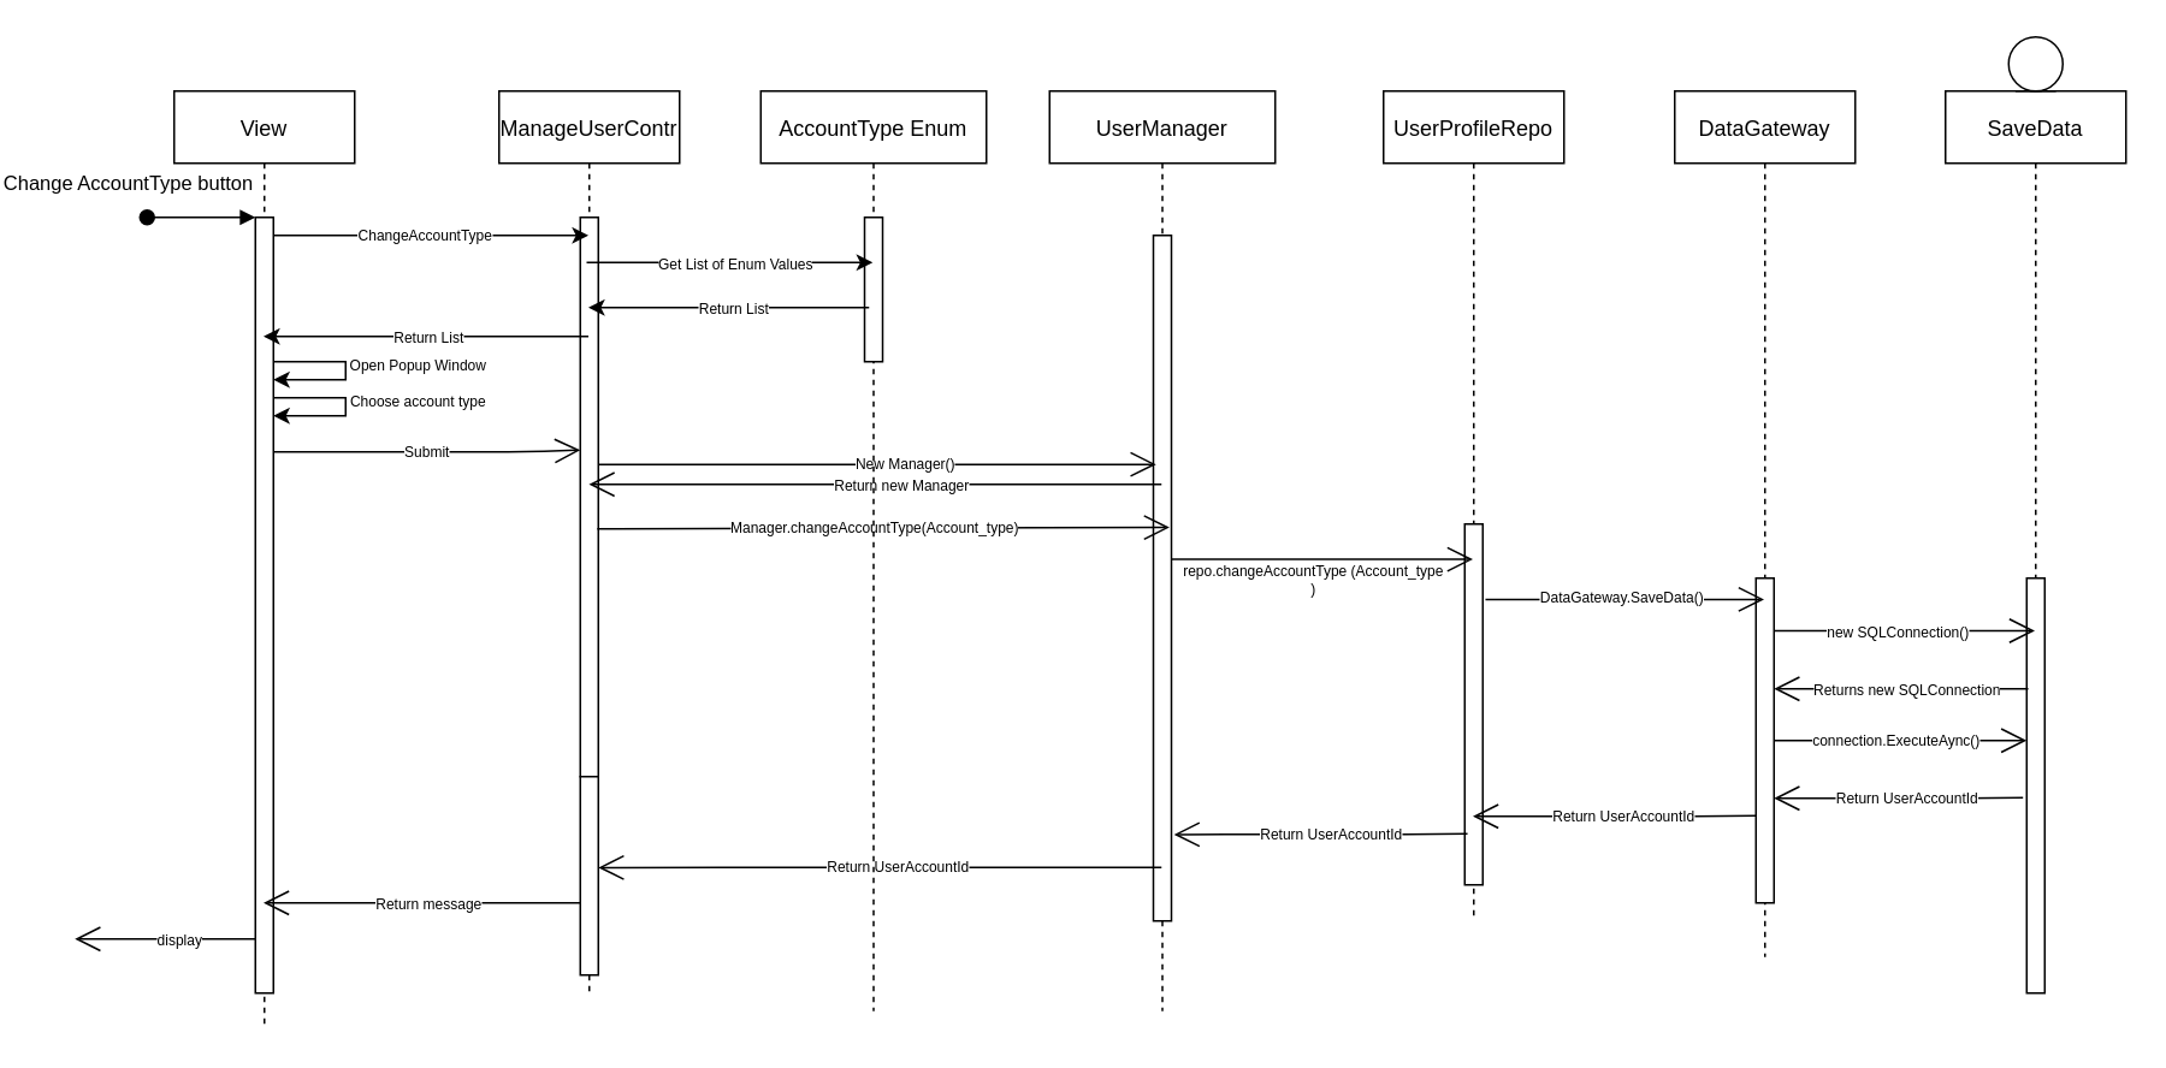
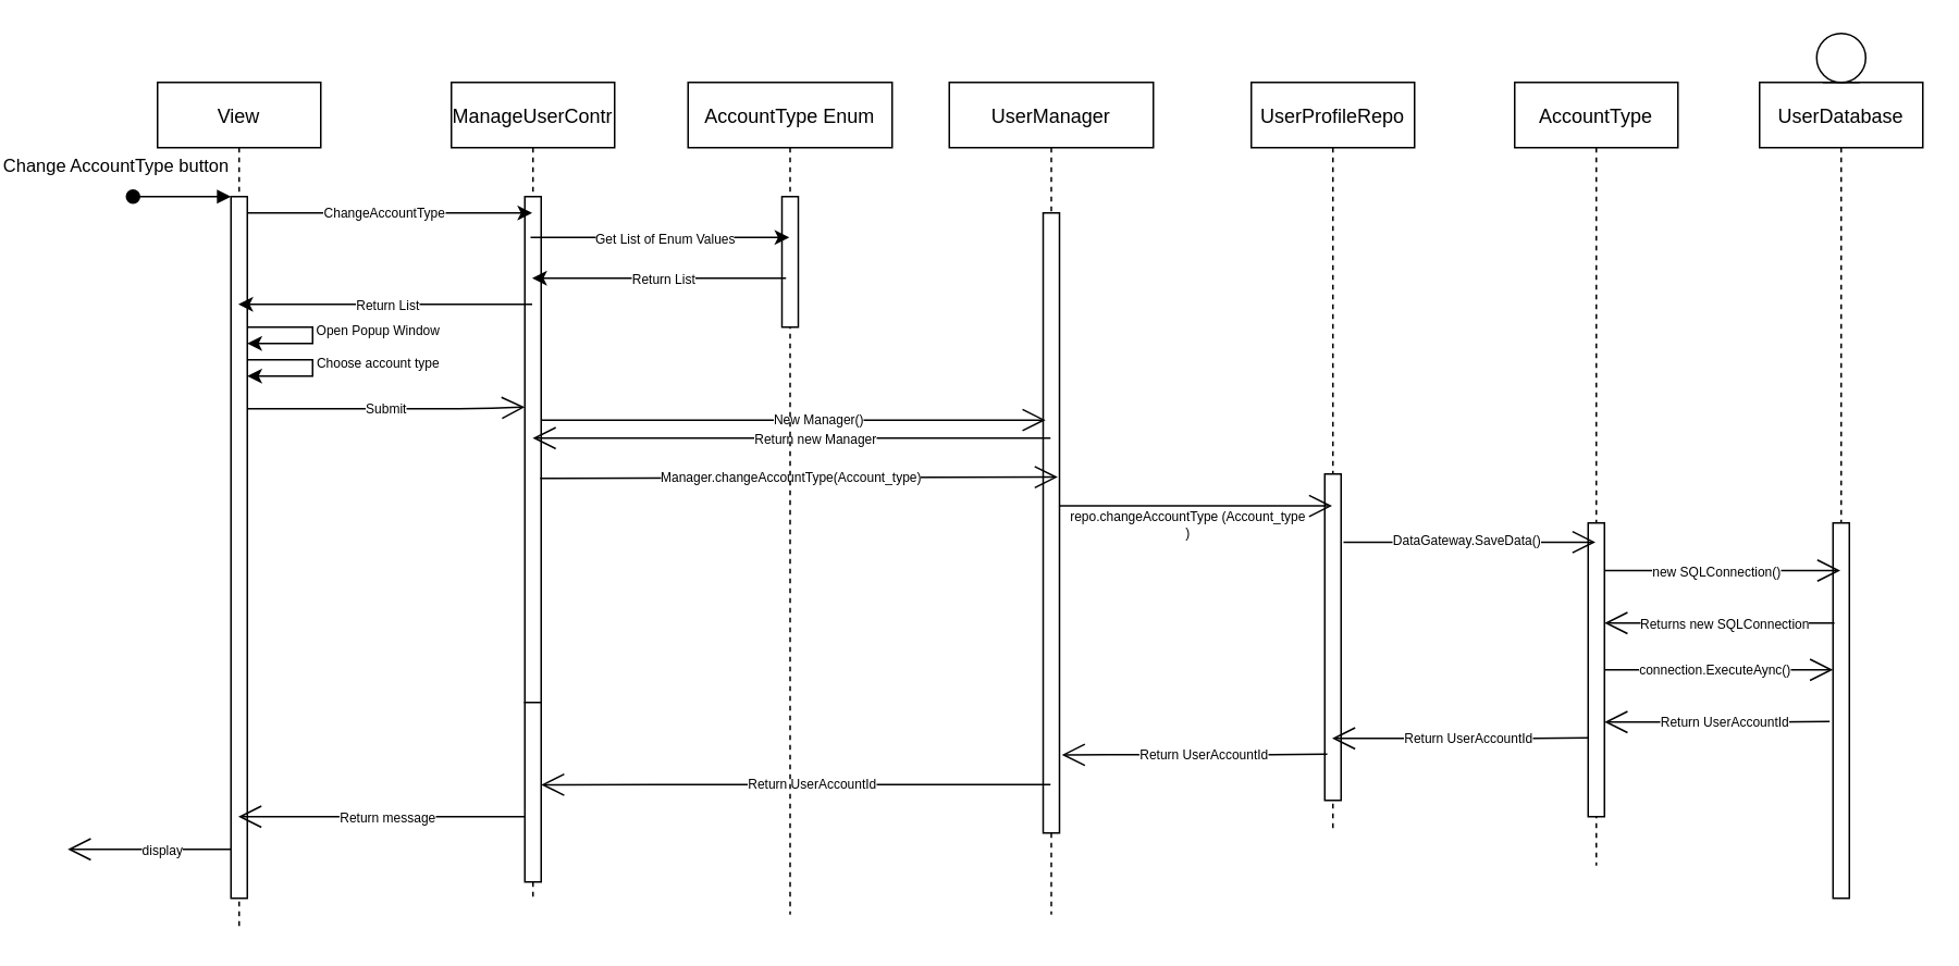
  <mxCell id="0" />
  <mxCell id="1" parent="0" />
  <mxCell id="2" value="View" style="shape=umlLifeline;perimeter=lifelinePerimeter;container=1;collapsible=0;recursiveResize=0;rounded=0;shadow=0;strokeWidth=1;" parent="1" vertex="1"><mxGeometry x="75" y="50" width="100" height="520" as="geometry" /></mxCell>
  <mxCell id="3" value="" style="points=[];perimeter=orthogonalPerimeter;rounded=0;shadow=0;strokeWidth=1;" parent="2" vertex="1"><mxGeometry x="45" y="70" width="10" height="430" as="geometry" /></mxCell>
  <mxCell id="4" value="Change AccountType button" style="verticalAlign=bottom;startArrow=oval;endArrow=block;startSize=8;shadow=0;strokeWidth=1;" parent="2" target="3" edge="1"><mxGeometry x="-1" y="14" relative="1" as="geometry"><mxPoint x="-15" y="70" as="sourcePoint" /><mxPoint x="-10" y="4" as="offset" /></mxGeometry></mxCell>
  <mxCell id="5" value="ManageUserContr" style="shape=umlLifeline;perimeter=lifelinePerimeter;container=1;collapsible=0;recursiveResize=0;rounded=0;shadow=0;strokeWidth=1;" parent="1" vertex="1"><mxGeometry x="255" y="50" width="100" height="500" as="geometry" /></mxCell>
  <mxCell id="6" value="" style="points=[];perimeter=orthogonalPerimeter;rounded=0;shadow=0;strokeWidth=1;" parent="5" vertex="1"><mxGeometry x="45" y="70" width="10" height="310" as="geometry" /></mxCell>
  <mxCell id="7" value="UserManager" style="shape=umlLifeline;perimeter=lifelinePerimeter;container=1;collapsible=0;recursiveResize=0;rounded=0;shadow=0;strokeWidth=1;" parent="1" vertex="1"><mxGeometry x="560" y="50" width="125" height="510" as="geometry" /></mxCell>
  <mxCell id="8" value="" style="points=[];perimeter=orthogonalPerimeter;rounded=0;shadow=0;strokeWidth=1;" parent="7" vertex="1"><mxGeometry x="57.5" y="80" width="10" height="380" as="geometry" /></mxCell>
- <mxCell id="9" value="DataGateway" style="shape=umlLifeline;perimeter=lifelinePerimeter;container=1;collapsible=0;recursiveResize=0;rounded=0;shadow=0;strokeWidth=1;" parent="1" vertex="1"><mxGeometry x="906.34" y="50" width="100" height="480" as="geometry" /></mxCell>
+ <mxCell id="9" value="AccountType" style="shape=umlLifeline;perimeter=lifelinePerimeter;container=1;collapsible=0;recursiveResize=0;rounded=0;shadow=0;strokeWidth=1;" parent="1" vertex="1"><mxGeometry x="906.34" y="50" width="100" height="480" as="geometry" /></mxCell>
  <mxCell id="10" value="" style="endArrow=open;endFill=1;endSize=12;html=1;fontSize=6;" parent="1" edge="1" source="3"><mxGeometry width="160" relative="1" as="geometry"><mxPoint x="124.65" y="234.38" as="sourcePoint" /><mxPoint x="300" y="249" as="targetPoint" /><Array as="points"><mxPoint x="270" y="250" /></Array></mxGeometry></mxCell>
  <mxCell id="11" value="&lt;font style=&quot;font-size: 8px&quot;&gt;Submit&lt;/font&gt;" style="edgeLabel;html=1;align=center;verticalAlign=middle;resizable=0;points=[];fontSize=6;" parent="10" vertex="1" connectable="0"><mxGeometry x="-0.821" y="1" relative="1" as="geometry"><mxPoint x="69.46" y="0.59" as="offset" /></mxGeometry></mxCell>
  <mxCell id="12" value="" style="points=[];perimeter=orthogonalPerimeter;rounded=0;shadow=0;strokeWidth=1;" parent="1" vertex="1"><mxGeometry x="300" y="430" width="10" height="110" as="geometry" /></mxCell>
  <mxCell id="13" value="" style="endArrow=open;endFill=1;endSize=12;html=1;fontSize=6;" parent="1" source="3" edge="1"><mxGeometry width="160" relative="1" as="geometry"><mxPoint x="117" y="520" as="sourcePoint" /><mxPoint y="520" as="targetPoint" x="20" /><Array as="points"><mxPoint x="90" y="520" /><mxPoint x="70" y="520" /><mxPoint x="30" y="520" /></Array></mxGeometry></mxCell>
  <mxCell id="14" value="display" style="edgeLabel;html=1;align=center;verticalAlign=middle;resizable=0;points=[];fontSize=8;" parent="13" vertex="1" connectable="0"><mxGeometry x="-0.312" y="1" relative="1" as="geometry"><mxPoint x="-9" y="-1" as="offset" /></mxGeometry></mxCell>
  <mxCell id="15" value="" style="endArrow=open;endFill=1;endSize=12;html=1;fontSize=6;exitX=0.941;exitY=0.557;exitDx=0;exitDy=0;exitPerimeter=0;entryX=0.894;entryY=0.426;entryDx=0;entryDy=0;entryPerimeter=0;" parent="1" source="6" target="8" edge="1"><mxGeometry width="160" relative="1" as="geometry"><mxPoint x="318.99" y="250.48" as="sourcePoint" /><mxPoint x="497" y="250.48" as="targetPoint" /></mxGeometry></mxCell>
  <mxCell id="16" value="Manager.changeAccountType(Account_type)" style="edgeLabel;html=1;align=center;verticalAlign=middle;resizable=0;points=[];fontSize=8;" parent="15" vertex="1" connectable="0"><mxGeometry x="-0.072" y="1" relative="1" as="geometry"><mxPoint x="6" as="offset" /></mxGeometry></mxCell>
  <mxCell id="17" value="" style="endArrow=open;endFill=1;endSize=12;html=1;" parent="1" edge="1"><mxGeometry width="160" relative="1" as="geometry"><mxPoint x="622" y="268" as="sourcePoint" /><mxPoint x="304.81" y="268" as="targetPoint" /><Array as="points"><mxPoint x="340" y="268" /></Array></mxGeometry></mxCell>
  <mxCell id="18" value="&lt;font style=&quot;font-size: 8px&quot;&gt;Return new Manager&lt;/font&gt;" style="edgeLabel;html=1;align=center;verticalAlign=middle;resizable=0;points=[];" parent="17" vertex="1" connectable="0"><mxGeometry x="-0.104" y="1" relative="1" as="geometry"><mxPoint x="-2.98" y="-2" as="offset" /></mxGeometry></mxCell>
  <mxCell id="19" value="" style="endArrow=open;endFill=1;endSize=12;html=1;fontSize=6;entryX=0.147;entryY=0.334;entryDx=0;entryDy=0;entryPerimeter=0;" parent="1" source="6" target="8" edge="1"><mxGeometry width="160" relative="1" as="geometry"><mxPoint x="310" y="242" as="sourcePoint" /><mxPoint x="617.5" y="242" as="targetPoint" /><Array as="points"><mxPoint x="510" y="257" /></Array></mxGeometry></mxCell>
  <mxCell id="20" value="New Manager()" style="edgeLabel;html=1;align=center;verticalAlign=middle;resizable=0;points=[];fontSize=8;" vertex="1" connectable="0" parent="19"><mxGeometry x="-0.48" y="1" relative="1" as="geometry"><mxPoint x="89" as="offset" /></mxGeometry></mxCell>
- <mxCell id="21" value="SaveData" style="shape=umlLifeline;perimeter=lifelinePerimeter;container=1;collapsible=0;recursiveResize=0;rounded=0;shadow=0;strokeWidth=1;" parent="1" vertex="1"><mxGeometry x="1056.34" y="50" width="100" height="500" as="geometry" /></mxCell>
+ <mxCell id="21" value="UserDatabase" style="shape=umlLifeline;perimeter=lifelinePerimeter;container=1;collapsible=0;recursiveResize=0;rounded=0;shadow=0;strokeWidth=1;" parent="1" vertex="1"><mxGeometry x="1056.34" y="50" width="100" height="500" as="geometry" /></mxCell>
  <mxCell id="22" value="" style="points=[];perimeter=orthogonalPerimeter;rounded=0;shadow=0;strokeWidth=1;" parent="21" vertex="1"><mxGeometry x="45" y="270" width="10" height="230" as="geometry" /></mxCell>
  <mxCell id="23" value="" style="ellipse;shape=umlEntity;whiteSpace=wrap;html=1;" parent="1" vertex="1"><mxGeometry x="1091.34" y="20" width="30" height="30" as="geometry" /></mxCell>
  <mxCell id="24" value="" style="endArrow=open;endFill=1;endSize=12;html=1;fontSize=8;exitX=1.01;exitY=0.137;exitDx=0;exitDy=0;exitPerimeter=0;" parent="1" edge="1"><mxGeometry width="160" relative="1" as="geometry"><mxPoint x="961.44" y="349.18" as="sourcePoint" /><mxPoint x="1105.84" y="349.18" as="targetPoint" /></mxGeometry></mxCell>
  <mxCell id="25" value="new SQLConnection()" style="edgeLabel;html=1;align=center;verticalAlign=middle;resizable=0;points=[];fontSize=8;" parent="24" vertex="1" connectable="0"><mxGeometry x="-0.065" relative="1" as="geometry"><mxPoint as="offset" /></mxGeometry></mxCell>
  <mxCell id="26" value="" style="endArrow=open;endFill=1;endSize=12;html=1;fontSize=8;exitX=0.086;exitY=0.227;exitDx=0;exitDy=0;exitPerimeter=0;" parent="1" edge="1"><mxGeometry width="160" relative="1" as="geometry"><mxPoint x="1102.2" y="381.32" as="sourcePoint" /><mxPoint x="961.34" y="381.32" as="targetPoint" /></mxGeometry></mxCell>
  <mxCell id="27" value="Returns new SQLConnection" style="edgeLabel;html=1;align=center;verticalAlign=middle;resizable=0;points=[];fontSize=8;" parent="26" vertex="1" connectable="0"><mxGeometry x="-0.033" relative="1" as="geometry"><mxPoint as="offset" /></mxGeometry></mxCell>
  <mxCell id="28" value="" style="endArrow=open;endFill=1;endSize=12;html=1;fontSize=8;" parent="1" source="38" target="22" edge="1"><mxGeometry width="160" relative="1" as="geometry"><mxPoint x="776.34" y="410" as="sourcePoint" /><mxPoint x="1106.17" y="445" as="targetPoint" /><Array as="points"><mxPoint x="968.17" y="410" /><mxPoint x="1098.17" y="410" /></Array></mxGeometry></mxCell>
  <mxCell id="29" value="connection.ExecuteAync()" style="edgeLabel;html=1;align=center;verticalAlign=middle;resizable=0;points=[];fontSize=8;" parent="28" vertex="1" connectable="0"><mxGeometry x="-0.052" relative="1" as="geometry"><mxPoint x="1" y="-1" as="offset" /></mxGeometry></mxCell>
  <mxCell id="30" value="" style="endArrow=open;endFill=1;endSize=12;html=1;fontSize=8;exitX=-0.205;exitY=0.529;exitDx=0;exitDy=0;exitPerimeter=0;" parent="1" source="22" target="38" edge="1"><mxGeometry width="160" relative="1" as="geometry"><mxPoint x="1095" y="530" as="sourcePoint" /><mxPoint x="445" y="530" as="targetPoint" /><Array as="points"><mxPoint x="1055" y="442" /><mxPoint x="1015" y="442" /></Array></mxGeometry></mxCell>
  <mxCell id="31" value="Return UserAccountId" style="edgeLabel;html=1;align=center;verticalAlign=middle;resizable=0;points=[];fontSize=8;" parent="30" vertex="1" connectable="0"><mxGeometry x="-0.056" y="1" relative="1" as="geometry"><mxPoint x="0.54" y="-2" as="offset" /></mxGeometry></mxCell>
  <mxCell id="32" value="" style="endArrow=open;endFill=1;endSize=12;html=1;fontSize=6;" parent="1" source="12" target="2" edge="1"><mxGeometry width="160" relative="1" as="geometry"><mxPoint x="301" y="480" as="sourcePoint" /><mxPoint x="125" y="662" as="targetPoint" /><Array as="points"><mxPoint x="290" y="500" /><mxPoint x="240" y="500" /></Array></mxGeometry></mxCell>
  <mxCell id="33" value="&lt;font style=&quot;font-size: 8px&quot;&gt;Return message&lt;/font&gt;" style="edgeLabel;html=1;align=center;verticalAlign=middle;resizable=0;points=[];fontSize=8;" parent="32" vertex="1" connectable="0"><mxGeometry x="-0.064" y="1" relative="1" as="geometry"><mxPoint x="-2.4" y="-1" as="offset" /></mxGeometry></mxCell>
  <mxCell id="34" value="UserProfileRepo" style="shape=umlLifeline;perimeter=lifelinePerimeter;container=1;collapsible=0;recursiveResize=0;rounded=0;shadow=0;strokeWidth=1;" parent="1" vertex="1"><mxGeometry x="745" y="50" width="100" height="460" as="geometry" /></mxCell>
  <mxCell id="35" value="" style="points=[];perimeter=orthogonalPerimeter;rounded=0;shadow=0;strokeWidth=1;" parent="34" vertex="1"><mxGeometry x="45" y="240" width="10" height="200" as="geometry" /></mxCell>
  <mxCell id="36" value="" style="endArrow=open;endFill=1;endSize=12;html=1;fontSize=6;exitX=1.044;exitY=0.367;exitDx=0;exitDy=0;exitPerimeter=0;" parent="1" target="34" edge="1"><mxGeometry width="160" relative="1" as="geometry"><mxPoint x="627.5" y="309.58" as="sourcePoint" /><mxPoint x="804.06" y="309.58" as="targetPoint" /></mxGeometry></mxCell>
  <mxCell id="37" value="&lt;font style=&quot;font-size: 8px&quot;&gt;repo.changeAccountType (Account_type&lt;br&gt;)&lt;/font&gt;" style="edgeLabel;html=1;align=center;verticalAlign=middle;resizable=0;points=[];fontSize=8;" parent="36" vertex="1" connectable="0"><mxGeometry x="-0.072" y="1" relative="1" as="geometry"><mxPoint x="1" y="11.42" as="offset" /></mxGeometry></mxCell>
  <mxCell id="38" value="" style="points=[];perimeter=orthogonalPerimeter;rounded=0;shadow=0;strokeWidth=1;" parent="1" vertex="1"><mxGeometry x="951.34" y="320" width="10" height="180" as="geometry" /></mxCell>
  <mxCell id="39" value="" style="endArrow=open;endFill=1;endSize=12;html=1;fontSize=8;exitX=1.148;exitY=0.139;exitDx=0;exitDy=0;exitPerimeter=0;" parent="1" edge="1"><mxGeometry width="160" relative="1" as="geometry"><mxPoint x="801.48" y="331.8" as="sourcePoint" /><mxPoint x="955.84" y="331.8" as="targetPoint" /><Array as="points" /></mxGeometry></mxCell>
  <mxCell id="40" value="DataGateway.SaveData()" style="edgeLabel;html=1;align=center;verticalAlign=middle;resizable=0;points=[];fontSize=8;" parent="39" vertex="1" connectable="0"><mxGeometry x="-0.162" y="-1" relative="1" as="geometry"><mxPoint x="10" y="-2" as="offset" /></mxGeometry></mxCell>
  <mxCell id="41" value="" style="endArrow=open;endFill=1;endSize=12;html=1;fontSize=8;exitX=-0.205;exitY=0.529;exitDx=0;exitDy=0;exitPerimeter=0;" parent="1" target="34" edge="1"><mxGeometry width="160" relative="1" as="geometry"><mxPoint x="951.34" y="451.67" as="sourcePoint" /><mxPoint x="813.39" y="452" as="targetPoint" /><Array as="points"><mxPoint x="907.05" y="452" /><mxPoint x="867.05" y="452" /></Array></mxGeometry></mxCell>
  <mxCell id="42" value="Return UserAccountId" style="edgeLabel;html=1;align=center;verticalAlign=middle;resizable=0;points=[];fontSize=8;" parent="41" vertex="1" connectable="0"><mxGeometry x="-0.056" y="1" relative="1" as="geometry"><mxPoint x="0.54" y="-2" as="offset" /></mxGeometry></mxCell>
  <mxCell id="43" value="" style="endArrow=open;endFill=1;endSize=12;html=1;fontSize=8;exitX=-0.205;exitY=0.529;exitDx=0;exitDy=0;exitPerimeter=0;entryX=1.143;entryY=0.874;entryDx=0;entryDy=0;entryPerimeter=0;" parent="1" target="8" edge="1"><mxGeometry width="160" relative="1" as="geometry"><mxPoint x="791.53" y="461.67" as="sourcePoint" /><mxPoint x="635" y="462" as="targetPoint" /><Array as="points"><mxPoint x="747.24" y="462" /><mxPoint x="707.24" y="462" /></Array></mxGeometry></mxCell>
  <mxCell id="44" value="Return UserAccountId" style="edgeLabel;html=1;align=center;verticalAlign=middle;resizable=0;points=[];fontSize=8;" parent="43" vertex="1" connectable="0"><mxGeometry x="-0.056" y="1" relative="1" as="geometry"><mxPoint x="0.54" y="-2" as="offset" /></mxGeometry></mxCell>
  <mxCell id="45" value="" style="endArrow=open;endFill=1;endSize=12;html=1;fontSize=8;entryX=1.143;entryY=0.874;entryDx=0;entryDy=0;entryPerimeter=0;" parent="1" source="7" edge="1"><mxGeometry width="160" relative="1" as="geometry"><mxPoint x="472.6" y="480" as="sourcePoint" /><mxPoint x="310" y="480.45" as="targetPoint" /><Array as="points"><mxPoint x="428.31" y="480.33" /><mxPoint x="388.31" y="480.33" /></Array></mxGeometry></mxCell>
  <mxCell id="46" value="Return UserAccountId" style="edgeLabel;html=1;align=center;verticalAlign=middle;resizable=0;points=[];fontSize=8;" parent="45" vertex="1" connectable="0"><mxGeometry x="-0.056" y="1" relative="1" as="geometry"><mxPoint x="0.54" y="-2" as="offset" /></mxGeometry></mxCell>
  <mxCell id="47" value="AccountType Enum" style="shape=umlLifeline;perimeter=lifelinePerimeter;container=1;collapsible=0;recursiveResize=0;rounded=0;shadow=0;strokeWidth=1;" vertex="1" parent="1"><mxGeometry x="400" y="50" width="125" height="510" as="geometry" /></mxCell>
  <mxCell id="48" value="" style="points=[];perimeter=orthogonalPerimeter;rounded=0;shadow=0;strokeWidth=1;" vertex="1" parent="47"><mxGeometry x="57.5" y="70" width="10" height="80" as="geometry" /></mxCell>
  <mxCell id="49" value="" style="endArrow=classic;html=1;fontSize=8;" edge="1" parent="1" target="5"><mxGeometry width="50" height="50" relative="1" as="geometry"><mxPoint x="130" y="130" as="sourcePoint" /><mxPoint x="540" y="230" as="targetPoint" /><Array as="points"><mxPoint x="280" y="130" /></Array></mxGeometry></mxCell>
  <mxCell id="50" value="ChangeAccountType" style="edgeLabel;html=1;align=center;verticalAlign=middle;resizable=0;points=[];fontSize=8;" vertex="1" connectable="0" parent="49"><mxGeometry x="-0.232" y="1" relative="1" as="geometry"><mxPoint x="16" as="offset" /></mxGeometry></mxCell>
  <mxCell id="51" value="" style="endArrow=classic;html=1;fontSize=8;exitX=0.485;exitY=0.19;exitDx=0;exitDy=0;exitPerimeter=0;" edge="1" parent="1" source="5" target="47"><mxGeometry width="50" height="50" relative="1" as="geometry"><mxPoint x="280" y="180" as="sourcePoint" /><mxPoint x="440" y="130" as="targetPoint" /></mxGeometry></mxCell>
  <mxCell id="52" value="Get List of Enum Values" style="edgeLabel;html=1;align=center;verticalAlign=middle;resizable=0;points=[];fontSize=8;" vertex="1" connectable="0" parent="51"><mxGeometry x="-0.06" y="-2" relative="1" as="geometry"><mxPoint x="8" y="-2" as="offset" /></mxGeometry></mxCell>
  <mxCell id="53" value="" style="endArrow=classic;html=1;fontSize=8;exitX=0.25;exitY=0.625;exitDx=0;exitDy=0;exitPerimeter=0;" edge="1" parent="1" source="48" target="5"><mxGeometry width="50" height="50" relative="1" as="geometry"><mxPoint x="280" y="190" as="sourcePoint" /><mxPoint x="330" y="140" as="targetPoint" /></mxGeometry></mxCell>
  <mxCell id="54" value="Return List" style="edgeLabel;html=1;align=center;verticalAlign=middle;resizable=0;points=[];fontSize=8;" vertex="1" connectable="0" parent="53"><mxGeometry x="-0.153" relative="1" as="geometry"><mxPoint x="-10" as="offset" /></mxGeometry></mxCell>
  <mxCell id="55" value="" style="endArrow=classic;html=1;fontSize=8;exitX=0.495;exitY=0.272;exitDx=0;exitDy=0;exitPerimeter=0;" edge="1" parent="1" source="5" target="2"><mxGeometry width="50" height="50" relative="1" as="geometry"><mxPoint x="280" y="190" as="sourcePoint" /><mxPoint x="330" y="140" as="targetPoint" /></mxGeometry></mxCell>
  <mxCell id="56" value="Return List" style="edgeLabel;html=1;align=center;verticalAlign=middle;resizable=0;points=[];fontSize=8;" vertex="1" connectable="0" parent="55"><mxGeometry x="-0.162" y="-2" relative="1" as="geometry"><mxPoint x="-14" y="2" as="offset" /></mxGeometry></mxCell>
  <mxCell id="57" style="edgeStyle=orthogonalEdgeStyle;rounded=0;orthogonalLoop=1;jettySize=auto;html=1;" edge="1" parent="1"><mxGeometry relative="1" as="geometry"><mxPoint x="130" y="210" as="targetPoint" /><Array as="points"><mxPoint x="170" y="200" /><mxPoint x="170" y="210" /></Array><mxPoint x="130" y="200" as="sourcePoint" /></mxGeometry></mxCell>
  <mxCell id="58" value="Open Popup Window" style="edgeLabel;html=1;align=center;verticalAlign=middle;resizable=0;points=[];fontSize=8;" vertex="1" connectable="0" parent="57"><mxGeometry x="-0.1" y="-1" relative="1" as="geometry"><mxPoint x="40" as="offset" /></mxGeometry></mxCell>
  <mxCell id="59" style="edgeStyle=orthogonalEdgeStyle;rounded=0;orthogonalLoop=1;jettySize=auto;html=1;" edge="1" parent="1"><mxGeometry relative="1" as="geometry"><mxPoint x="130" y="230" as="targetPoint" /><Array as="points"><mxPoint x="170" y="220" /><mxPoint x="170" y="230" /></Array><mxPoint x="130" y="220" as="sourcePoint" /></mxGeometry></mxCell>
  <mxCell id="60" value="Choose account type" style="edgeLabel;html=1;align=center;verticalAlign=middle;resizable=0;points=[];fontSize=8;" connectable="0" vertex="1" parent="59"><mxGeometry x="-0.1" y="-1" relative="1" as="geometry"><mxPoint x="40" as="offset" /></mxGeometry></mxCell>
